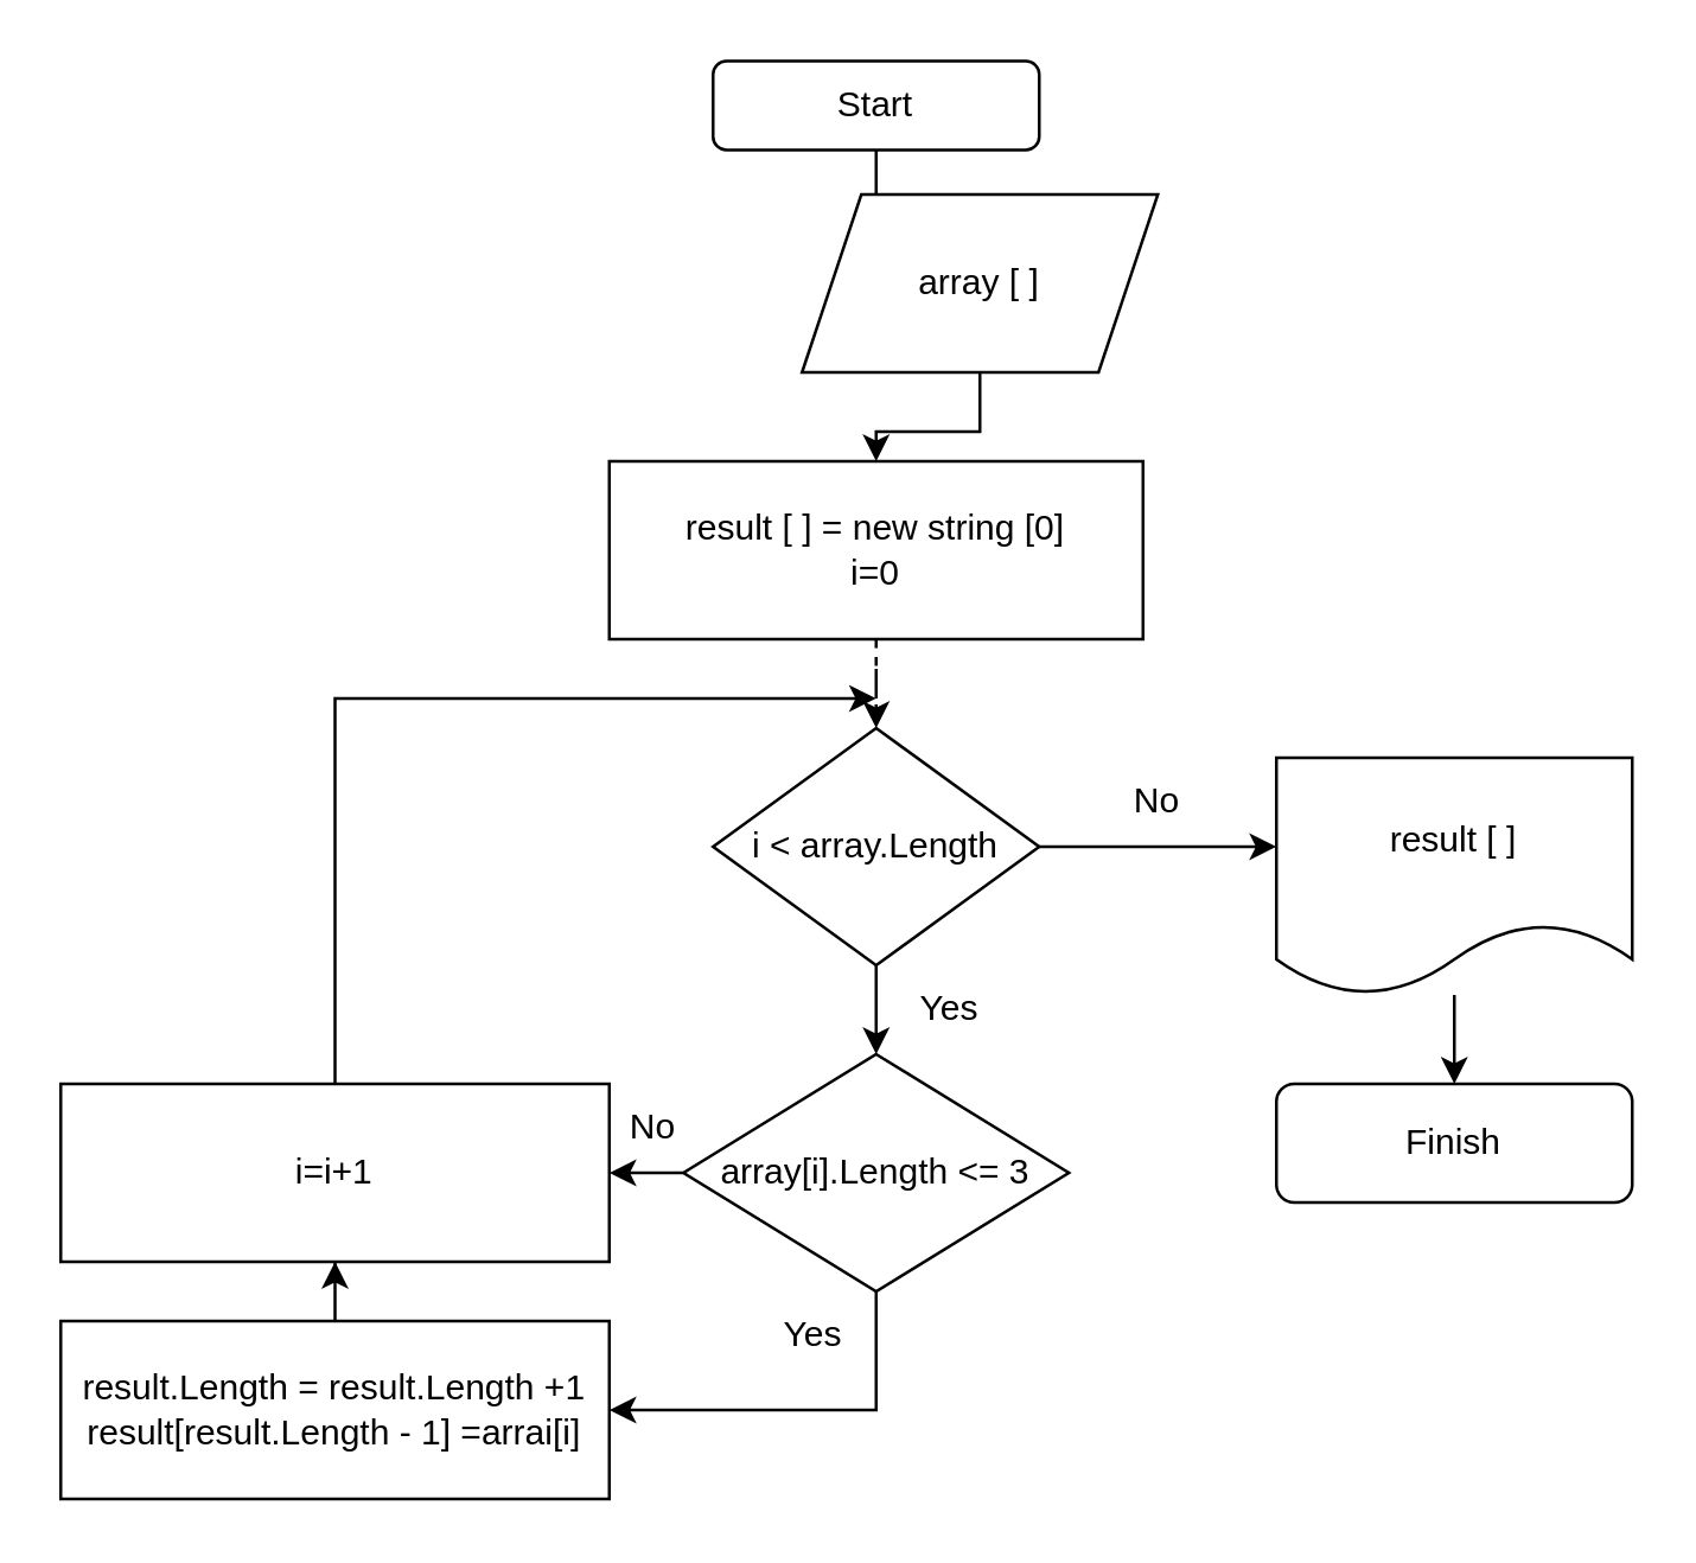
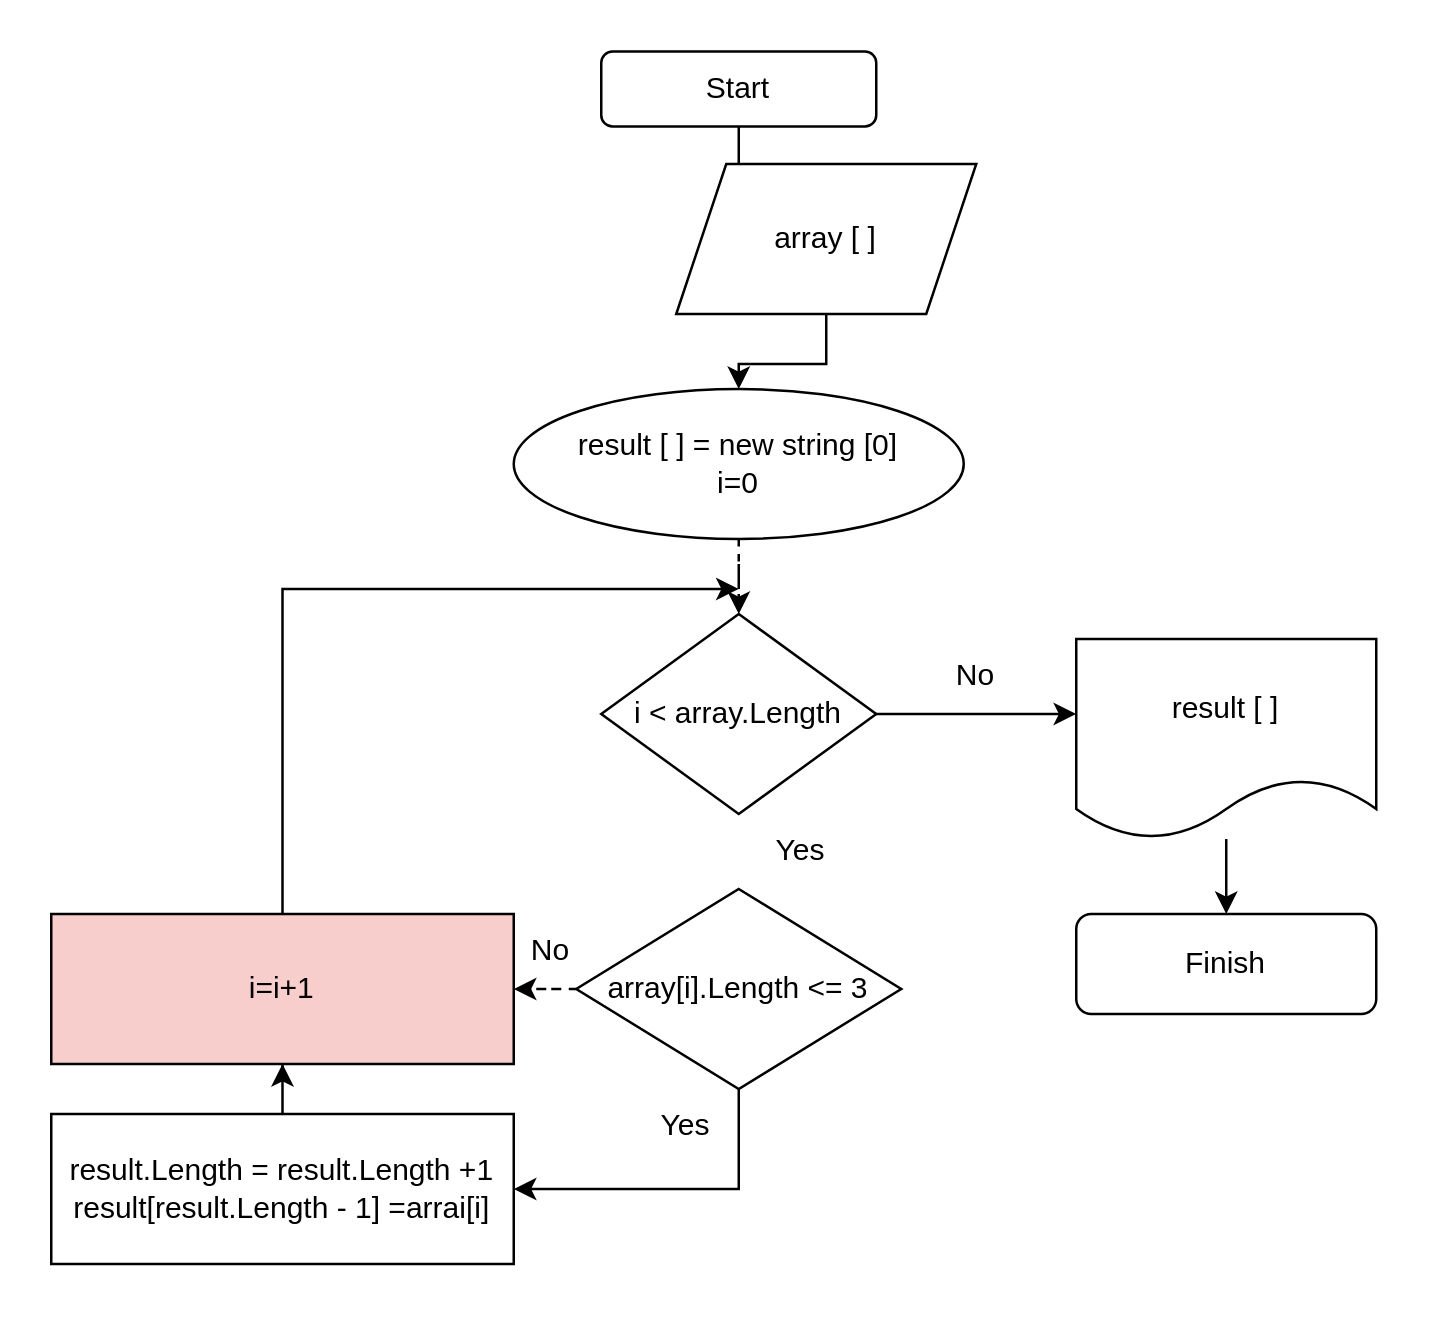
  <mxCell id="0" />
  <mxCell id="1" parent="0" />
  <mxCell id="2" value="" style="edgeStyle=orthogonalEdgeStyle;rounded=0;orthogonalLoop=1;jettySize=auto;html=1;" parent="1" source="3" target="5" edge="1"><mxGeometry relative="1" as="geometry" /></mxCell>
  <mxCell id="3" value="Start" style="rounded=1;whiteSpace=wrap;html=1;" parent="1" vertex="1"><mxGeometry x="240" y="20" width="110" height="30" as="geometry" /></mxCell>
  <mxCell id="4" value="" style="edgeStyle=orthogonalEdgeStyle;rounded=0;orthogonalLoop=1;jettySize=auto;html=1;" parent="1" source="5" target="7" edge="1"><mxGeometry relative="1" as="geometry" /></mxCell>
  <mxCell id="5" value="array [ ]" style="shape=parallelogram;perimeter=parallelogramPerimeter;whiteSpace=wrap;html=1;fixedSize=1;" parent="1" vertex="1"><mxGeometry x="270" y="65" width="120" height="60" as="geometry" /></mxCell>
  <mxCell id="6" value="" style="edgeStyle=orthogonalEdgeStyle;rounded=0;orthogonalLoop=1;jettySize=auto;html=1;entryX=0.5;entryY=0;entryDx=0;entryDy=0;dashed=1;" parent="1" source="7" target="24" edge="1"><mxGeometry relative="1" as="geometry"><mxPoint x="295" y="235" as="targetPoint" /></mxGeometry></mxCell>
- <mxCell id="7" value="&lt;div&gt;result [ ] = new string [0]&lt;/div&gt;&lt;div&gt;i=0&lt;/div&gt;" style="whiteSpace=wrap;html=1;" parent="1" vertex="1"><mxGeometry x="205" y="155" width="180" height="60" as="geometry" /></mxCell>
+ <mxCell id="7" value="&lt;div&gt;result [ ] = new string [0]&lt;/div&gt;&lt;div&gt;i=0&lt;/div&gt;" style="ellipse;whiteSpace=wrap;html=1;" parent="1" vertex="1"><mxGeometry x="205" y="155" width="180" height="60" as="geometry" /></mxCell>
  <mxCell id="8" value="" style="edgeStyle=orthogonalEdgeStyle;rounded=0;orthogonalLoop=1;jettySize=auto;html=1;" parent="1" edge="1"><mxGeometry relative="1" as="geometry"><mxPoint x="490" y="365" as="sourcePoint" /><mxPoint x="490" y="395" as="targetPoint" /></mxGeometry></mxCell>
  <mxCell id="9" value="" style="edgeStyle=none;html=1;" parent="1" source="10" target="11" edge="1"><mxGeometry relative="1" as="geometry" /></mxCell>
  <mxCell id="10" value="result [ ]" style="shape=document;whiteSpace=wrap;html=1;boundedLbl=1;" parent="1" vertex="1"><mxGeometry x="430" y="255" width="120" height="80" as="geometry" /></mxCell>
  <mxCell id="11" value="Finish" style="rounded=1;whiteSpace=wrap;html=1;" parent="1" vertex="1"><mxGeometry x="430" y="365" width="120" height="40" as="geometry" /></mxCell>
  <mxCell id="12" style="edgeStyle=orthogonalEdgeStyle;rounded=0;orthogonalLoop=1;jettySize=auto;html=1;exitX=0.5;exitY=1;exitDx=0;exitDy=0;" parent="1" source="11" target="11" edge="1"><mxGeometry relative="1" as="geometry" /></mxCell>
  <mxCell id="13" value="" style="edgeStyle=orthogonalEdgeStyle;rounded=0;orthogonalLoop=1;jettySize=auto;html=1;exitX=0.5;exitY=1;exitDx=0;exitDy=0;" parent="1" source="16" target="18" edge="1"><mxGeometry relative="1" as="geometry"><Array as="points"><mxPoint x="295" y="475" /></Array></mxGeometry></mxCell>
  <mxCell id="14" value="" style="edgeStyle=orthogonalEdgeStyle;rounded=0;orthogonalLoop=1;jettySize=auto;html=1;exitX=0.5;exitY=0;exitDx=0;exitDy=0;" parent="1" source="19" edge="1"><mxGeometry relative="1" as="geometry"><mxPoint x="295" y="235" as="targetPoint" /><Array as="points"><mxPoint x="113" y="235" /></Array></mxGeometry></mxCell>
- <mxCell id="15" value="" style="edgeStyle=orthogonalEdgeStyle;rounded=0;orthogonalLoop=1;jettySize=auto;html=1;" edge="1" parent="1" source="16" target="19"><mxGeometry relative="1" as="geometry" /></mxCell>
+ <mxCell id="15" value="" style="edgeStyle=orthogonalEdgeStyle;rounded=0;orthogonalLoop=1;jettySize=auto;html=1;dashed=1;" edge="1" parent="1" source="16" target="19"><mxGeometry relative="1" as="geometry" /></mxCell>
  <mxCell id="16" value="array[i].Length &amp;lt;= 3" style="rhombus;whiteSpace=wrap;html=1;" parent="1" vertex="1"><mxGeometry x="230" y="355" width="130" height="80" as="geometry" /></mxCell>
  <mxCell id="17" value="" style="edgeStyle=orthogonalEdgeStyle;rounded=0;orthogonalLoop=1;jettySize=auto;html=1;" edge="1" parent="1" source="18" target="19"><mxGeometry relative="1" as="geometry" /></mxCell>
  <mxCell id="18" value="&lt;p&gt;&lt;font face=&quot;Helvetica&quot; style=&quot;font-size: 12px&quot;&gt;&lt;font style=&quot;font-size: 12px&quot;&gt;result.Length = &lt;/font&gt;result.Length +1 &lt;br&gt;&lt;/font&gt;&lt;font style=&quot;font-size: 12px&quot;&gt;&lt;font face=&quot;Helvetica&quot; style=&quot;font-size: 12px&quot;&gt;&lt;font style=&quot;font-size: 12px&quot;&gt;result[result.Length - 1] =arrai[i]&lt;/font&gt;&lt;/font&gt;&lt;/font&gt;&lt;br&gt;&lt;/p&gt;" style="whiteSpace=wrap;html=1;align=center;" parent="1" vertex="1"><mxGeometry x="20" y="445" width="185" height="60" as="geometry" /></mxCell>
- <mxCell id="19" value="&lt;p&gt;&lt;font style=&quot;font-size: 12px&quot;&gt;&lt;font face=&quot;Helvetica&quot; style=&quot;font-size: 12px&quot;&gt;&lt;font style=&quot;font-size: 12px&quot;&gt;i=i+1&lt;/font&gt;&lt;/font&gt;&lt;/font&gt;&lt;/p&gt;" style="whiteSpace=wrap;html=1;align=center;" vertex="1" parent="1"><mxGeometry x="20" y="365" width="185" height="60" as="geometry" /></mxCell>
+ <mxCell id="19" value="&lt;p&gt;&lt;font style=&quot;font-size: 12px&quot;&gt;&lt;font face=&quot;Helvetica&quot; style=&quot;font-size: 12px&quot;&gt;&lt;font style=&quot;font-size: 12px&quot;&gt;i=i+1&lt;/font&gt;&lt;/font&gt;&lt;/font&gt;&lt;/p&gt;" style="whiteSpace=wrap;html=1;align=center;fillColor=#f8cecc;" vertex="1" parent="1"><mxGeometry x="20" y="365" width="185" height="60" as="geometry" /></mxCell>
  <mxCell id="20" value="Yes" style="text;html=1;strokeColor=none;fillColor=none;align=center;verticalAlign=middle;whiteSpace=wrap;rounded=0;" parent="1" vertex="1"><mxGeometry x="244" y="435" width="60" height="30" as="geometry" /></mxCell>
  <mxCell id="21" value="No" style="text;html=1;strokeColor=none;fillColor=none;align=center;verticalAlign=middle;whiteSpace=wrap;rounded=0;" parent="1" vertex="1"><mxGeometry x="190" y="365" width="60" height="30" as="geometry" /></mxCell>
- <mxCell id="22" value="" style="edgeStyle=none;html=1;entryX=0.5;entryY=0;entryDx=0;entryDy=0;" parent="1" source="24" target="16" edge="1"><mxGeometry relative="1" as="geometry"><mxPoint x="340" y="325" as="targetPoint" /></mxGeometry></mxCell>
  <mxCell id="23" value="" style="edgeStyle=none;html=1;exitX=1;exitY=0.5;exitDx=0;exitDy=0;" parent="1" source="24" edge="1"><mxGeometry relative="1" as="geometry"><mxPoint x="410" y="295" as="sourcePoint" /><mxPoint x="430" y="285" as="targetPoint" /><Array as="points"><mxPoint x="380" y="285" /></Array></mxGeometry></mxCell>
  <mxCell id="24" value="i &amp;lt; array.Length" style="rhombus;whiteSpace=wrap;html=1;" parent="1" vertex="1"><mxGeometry x="240" y="245" width="110" height="80" as="geometry" /></mxCell>
  <mxCell id="25" value="Yes" style="text;html=1;strokeColor=none;fillColor=none;align=center;verticalAlign=middle;whiteSpace=wrap;rounded=0;" parent="1" vertex="1"><mxGeometry x="290" y="325" width="60" height="30" as="geometry" /></mxCell>
  <mxCell id="26" value="No" style="text;html=1;strokeColor=none;fillColor=none;align=center;verticalAlign=middle;whiteSpace=wrap;rounded=0;" parent="1" vertex="1"><mxGeometry x="360" y="255" width="60" height="30" as="geometry" /></mxCell>
